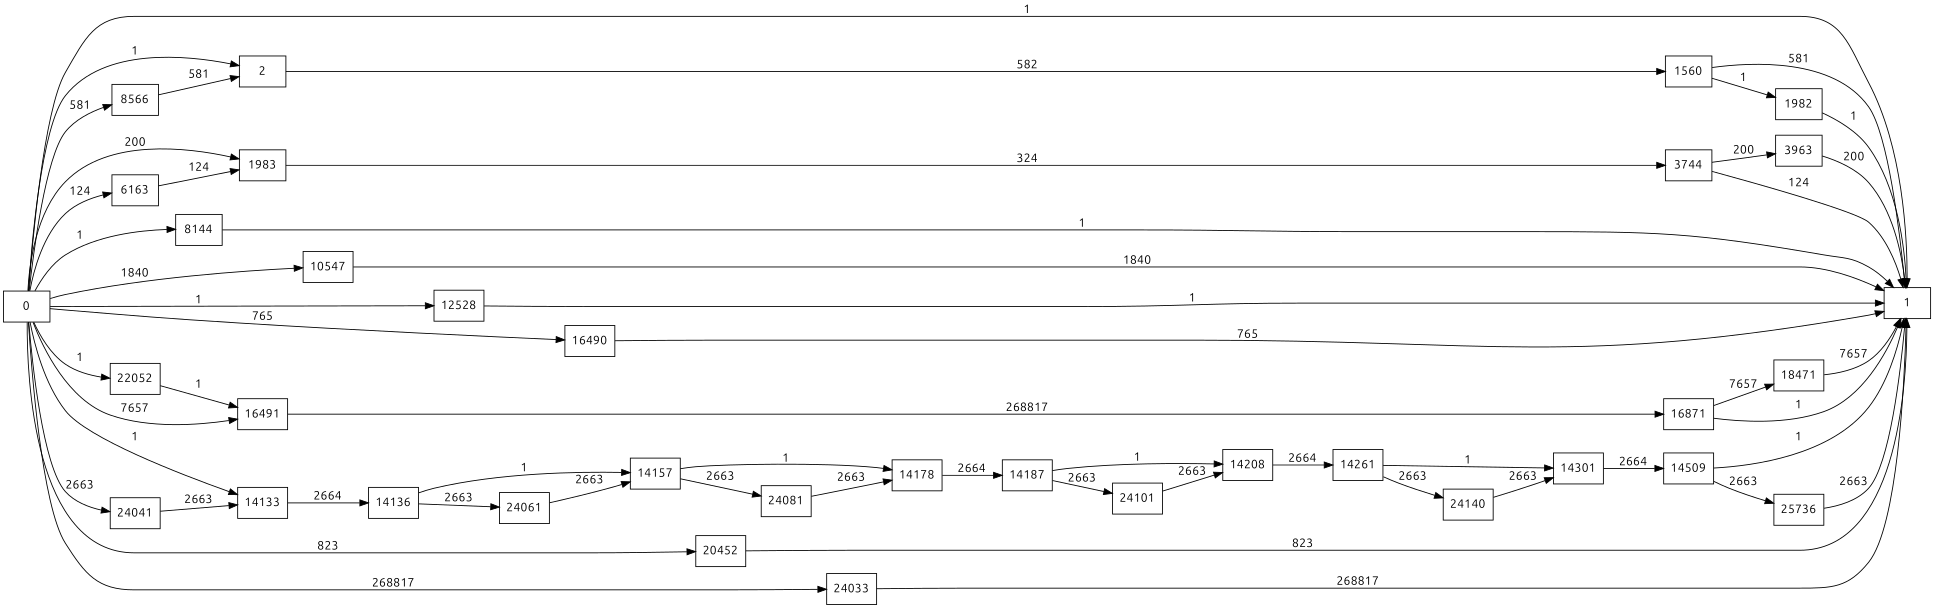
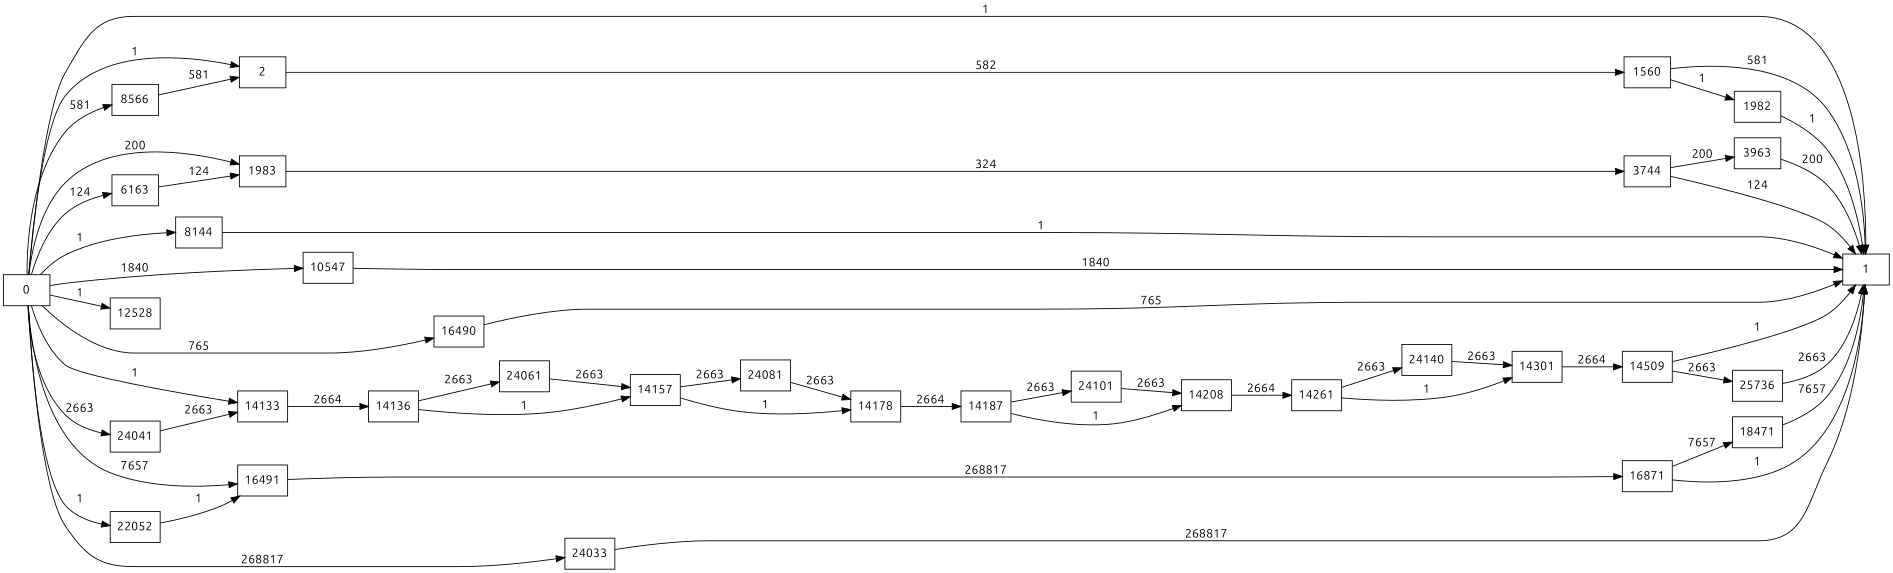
  digraph {
    fontname=Ubuntu
    rankdir=LR
    node [fontname=Ubuntu shape=rectangle]
    edge [fontname=Ubuntu]
    2
    1560
    1
    1982
    1983
    3744
    3963
    6163
    8144
    8566
    10547
    12528
    14133
    14136
    14157
    24061
    14178
    24081
    14187
    14208
    24101
    14261
    14301
    24140
    14509
    25736
    16490
    16491
    16871
    18471
-   20452
    22052
    24033
    24041
    0
    2 -> 1560 [label=582]
    1560 -> 1 [label=581]
    1560 -> 1982 [label=1]
    1982 -> 1 [label=1]
    1983 -> 3744 [label=324]
    3744 -> 1 [label=124]
    3744 -> 3963 [label=200]
    3963 -> 1 [label=200]
    6163 -> 1983 [label=124]
    8144 -> 1 [label=1]
    8566 -> 2 [label=581]
    10547 -> 1 [label=1840]
-   12528 -> 1 [label=1]
    14133 -> 14136 [label=2664]
    14136 -> 14157 [label=1]
    14136 -> 24061 [label=2663]
    14157 -> 14178 [label=1]
    14157 -> 24081 [label=2663]
    24061 -> 14157 [label=2663]
    14178 -> 14187 [label=2664]
    24081 -> 14178 [label=2663]
    14187 -> 14208 [label=1]
    14187 -> 24101 [label=2663]
    14208 -> 14261 [label=2664]
    24101 -> 14208 [label=2663]
    14261 -> 14301 [label=1]
    14261 -> 24140 [label=2663]
    14301 -> 14509 [label=2664]
    24140 -> 14301 [label=2663]
    14509 -> 1 [label=1]
    14509 -> 25736 [label=2663]
    25736 -> 1 [label=2663]
    16490 -> 1 [label=765]
    16491 -> 16871 [label=268817]
    16871 -> 1 [label=1]
    16871 -> 18471 [label=7657]
    18471 -> 1 [label=7657]
-   20452 -> 1 [label=823]
    22052 -> 16491 [label=1]
    24033 -> 1 [label=268817]
    24041 -> 14133 [label=2663]
    0 -> 2 [label=1]
    0 -> 1 [label=1]
    0 -> 1983 [label=200]
    0 -> 6163 [label=124]
    0 -> 8144 [label=1]
    0 -> 8566 [label=581]
    0 -> 10547 [label=1840]
    0 -> 12528 [label=1]
    0 -> 14133 [label=1]
    0 -> 16490 [label=765]
    0 -> 16491 [label=7657]
-   0 -> 20452 [label=823]
    0 -> 22052 [label=1]
    0 -> 24033 [label=268817]
    0 -> 24041 [label=2663]
  }
